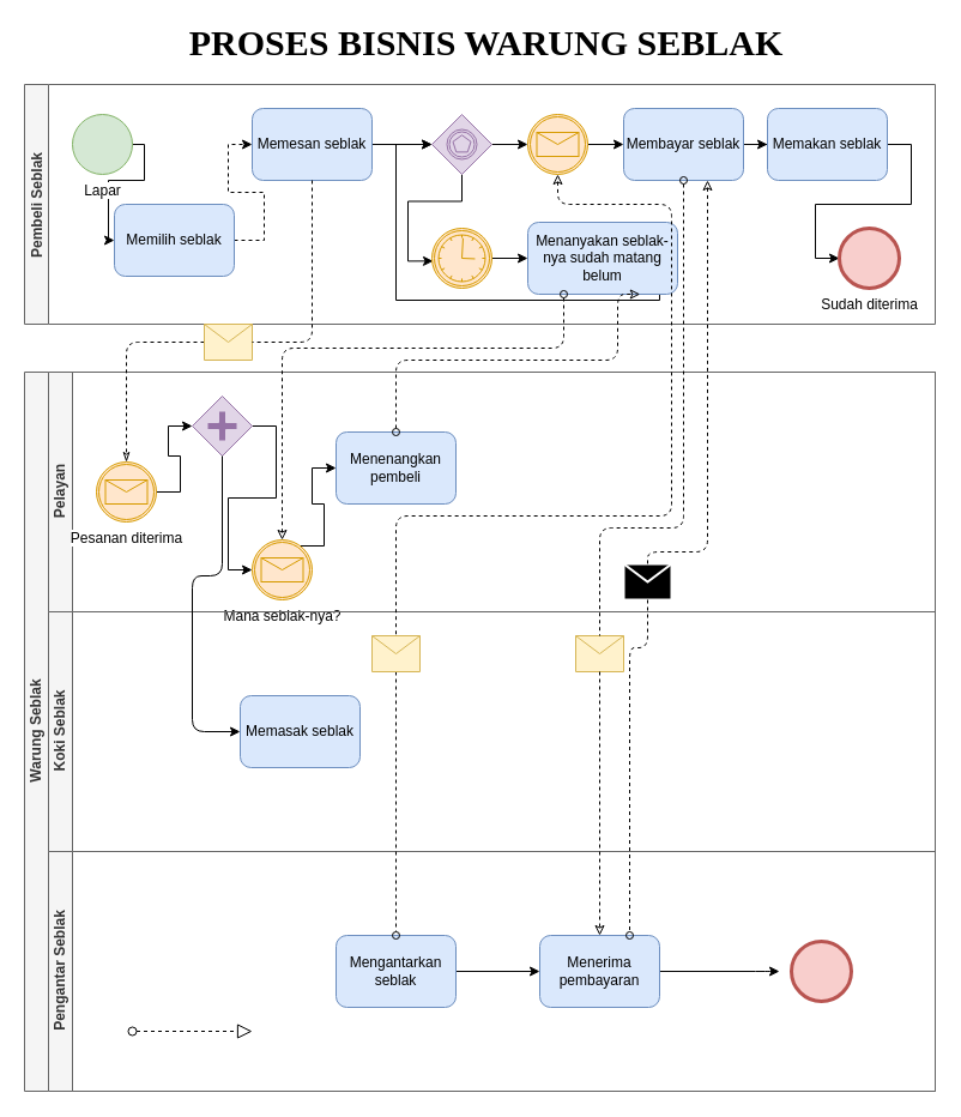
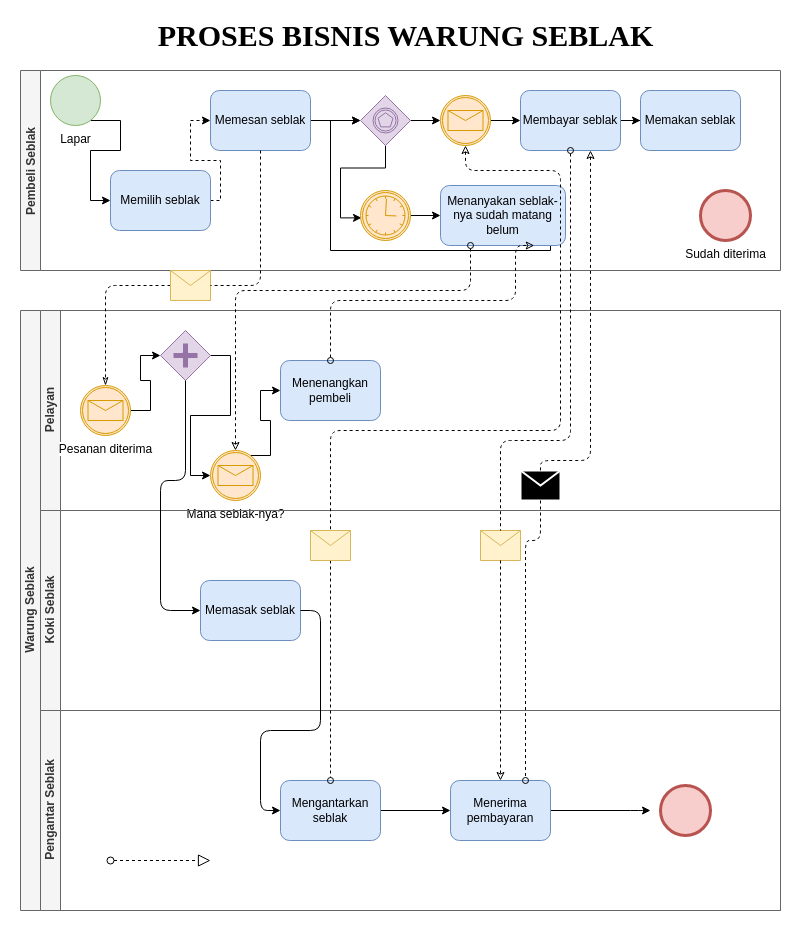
  <mxCell id="0" />
  <mxCell id="1" parent="0" />
  <mxCell id="2" value="&lt;b&gt;&lt;font style=&quot;font-size: 30px&quot; face=&quot;Comic Sans MS&quot;&gt;PROSES BISNIS WARUNG SEBLAK&lt;/font&gt;&lt;/b&gt;" style="text;html=1;align=center;verticalAlign=middle;resizable=0;points=[];autosize=1;" vertex="1" parent="1"><mxGeometry x="100" y="20" width="610" height="30" as="geometry" /></mxCell>
  <mxCell id="3" value="Pembeli Seblak" style="swimlane;startSize=20;horizontal=0;fillColor=#f5f5f5;strokeColor=#666666;fontColor=#333333;" vertex="1" parent="1"><mxGeometry x="20" y="70" width="760" height="200" as="geometry" /></mxCell>
  <mxCell id="4" style="edgeStyle=orthogonalEdgeStyle;rounded=0;orthogonalLoop=1;jettySize=auto;html=1;entryX=0;entryY=0.5;entryDx=0;entryDy=0;" edge="1" parent="3" source="5" target="7"><mxGeometry relative="1" as="geometry"><Array as="points"><mxPoint x="100" y="50" /><mxPoint x="100" y="80" /><mxPoint x="70" y="80" /><mxPoint x="70" y="130" /></Array></mxGeometry></mxCell>
- <mxCell id="5" value="Lapar" style="shape=mxgraph.bpmn.shape;html=1;verticalLabelPosition=bottom;labelBackgroundColor=#ffffff;verticalAlign=top;align=center;perimeter=ellipsePerimeter;outlineConnect=0;outline=standard;symbol=general;fillColor=#d5e8d4;strokeColor=#82b366;" vertex="1" parent="3"><mxGeometry x="40" y="25" width="50" height="50" as="geometry" /></mxCell>
+ <mxCell id="5" value="Lapar" style="shape=mxgraph.bpmn.shape;html=1;verticalLabelPosition=bottom;labelBackgroundColor=#ffffff;verticalAlign=top;align=center;perimeter=ellipsePerimeter;outlineConnect=0;outline=standard;symbol=general;fillColor=#d5e8d4;strokeColor=#82b366;" vertex="1" parent="3"><mxGeometry x="30" y="5" width="50" height="50" as="geometry" /></mxCell>
  <mxCell id="6" style="edgeStyle=orthogonalEdgeStyle;rounded=0;orthogonalLoop=1;jettySize=auto;html=1;entryX=0;entryY=0.5;entryDx=0;entryDy=0;exitX=1;exitY=0.5;exitDx=0;exitDy=0;dashed=1;" edge="1" parent="3" source="7" target="9"><mxGeometry relative="1" as="geometry"><Array as="points"><mxPoint x="200" y="130" /><mxPoint x="200" y="90" /><mxPoint x="170" y="90" /><mxPoint x="170" y="50" /></Array></mxGeometry></mxCell>
- <mxCell id="7" value="Memilih seblak" style="shape=ext;rounded=1;html=1;whiteSpace=wrap;fillColor=#dae8fc;strokeColor=#6c8ebf;" vertex="1" parent="3"><mxGeometry x="75" y="100" width="100" height="60" as="geometry" /></mxCell>
+ <mxCell id="7" value="Memilih seblak" style="shape=ext;rounded=1;html=1;whiteSpace=wrap;fillColor=#dae8fc;strokeColor=#6c8ebf;" vertex="1" parent="3"><mxGeometry x="90" y="100" width="100" height="60" as="geometry" /></mxCell>
  <mxCell id="8" style="edgeStyle=orthogonalEdgeStyle;rounded=0;orthogonalLoop=1;jettySize=auto;html=1;" edge="1" parent="3" source="9" target="12"><mxGeometry relative="1" as="geometry" /></mxCell>
  <mxCell id="9" value="Memesan seblak" style="shape=ext;rounded=1;html=1;whiteSpace=wrap;fillColor=#dae8fc;strokeColor=#6c8ebf;" vertex="1" parent="3"><mxGeometry x="190" y="20" width="100" height="60" as="geometry" /></mxCell>
  <mxCell id="10" style="edgeStyle=orthogonalEdgeStyle;rounded=0;orthogonalLoop=1;jettySize=auto;html=1;entryX=0.02;entryY=0.547;entryDx=0;entryDy=0;entryPerimeter=0;" edge="1" parent="3" source="12" target="14"><mxGeometry relative="1" as="geometry" /></mxCell>
  <mxCell id="11" style="edgeStyle=orthogonalEdgeStyle;rounded=0;orthogonalLoop=1;jettySize=auto;html=1;" edge="1" parent="3" source="12" target="16"><mxGeometry relative="1" as="geometry" /></mxCell>
  <mxCell id="12" value="" style="shape=mxgraph.bpmn.shape;html=1;verticalLabelPosition=bottom;labelBackgroundColor=#ffffff;verticalAlign=top;align=center;perimeter=rhombusPerimeter;background=gateway;outlineConnect=0;outline=boundInt;symbol=multiple;fillColor=#e1d5e7;strokeColor=#9673a6;" vertex="1" parent="3"><mxGeometry x="340" y="25" width="50" height="50" as="geometry" /></mxCell>
  <mxCell id="13" style="edgeStyle=orthogonalEdgeStyle;rounded=0;orthogonalLoop=1;jettySize=auto;html=1;" edge="1" parent="3" source="14" target="23"><mxGeometry relative="1" as="geometry" /></mxCell>
  <mxCell id="14" value="" style="shape=mxgraph.bpmn.shape;html=1;verticalLabelPosition=bottom;labelBackgroundColor=#ffffff;verticalAlign=top;align=center;perimeter=ellipsePerimeter;outlineConnect=0;outline=boundInt;symbol=timer;fillColor=#ffe6cc;strokeColor=#d79b00;" vertex="1" parent="3"><mxGeometry x="340" y="120" width="50" height="50" as="geometry" /></mxCell>
  <mxCell id="15" style="edgeStyle=orthogonalEdgeStyle;rounded=0;orthogonalLoop=1;jettySize=auto;html=1;" edge="1" parent="3" source="16" target="18"><mxGeometry relative="1" as="geometry" /></mxCell>
  <mxCell id="16" value="" style="shape=mxgraph.bpmn.shape;html=1;verticalLabelPosition=bottom;labelBackgroundColor=#ffffff;verticalAlign=top;align=center;perimeter=ellipsePerimeter;outlineConnect=0;outline=catching;symbol=message;fillColor=#ffe6cc;strokeColor=#d79b00;" vertex="1" parent="3"><mxGeometry x="420" y="25" width="50" height="50" as="geometry" /></mxCell>
  <mxCell id="17" style="edgeStyle=orthogonalEdgeStyle;rounded=0;orthogonalLoop=1;jettySize=auto;html=1;" edge="1" parent="3" source="18" target="20"><mxGeometry relative="1" as="geometry" /></mxCell>
  <mxCell id="18" value="Membayar seblak" style="shape=ext;rounded=1;html=1;whiteSpace=wrap;fillColor=#dae8fc;strokeColor=#6c8ebf;" vertex="1" parent="3"><mxGeometry x="500" y="20" width="100" height="60" as="geometry" /></mxCell>
- <mxCell id="19" style="edgeStyle=orthogonalEdgeStyle;rounded=0;orthogonalLoop=1;jettySize=auto;html=1;entryX=0;entryY=0.5;entryDx=0;entryDy=0;exitX=1;exitY=0.5;exitDx=0;exitDy=0;" edge="1" parent="3" source="20" target="21"><mxGeometry relative="1" as="geometry" /></mxCell>
  <mxCell id="20" value="Memakan seblak" style="shape=ext;rounded=1;html=1;whiteSpace=wrap;fillColor=#dae8fc;strokeColor=#6c8ebf;" vertex="1" parent="3"><mxGeometry x="620" y="20" width="100" height="60" as="geometry" /></mxCell>
  <mxCell id="21" value="Sudah diterima" style="shape=mxgraph.bpmn.shape;html=1;verticalLabelPosition=bottom;labelBackgroundColor=#ffffff;verticalAlign=top;align=center;perimeter=ellipsePerimeter;outlineConnect=0;outline=end;symbol=general;fillColor=#f8cecc;strokeColor=#b85450;" vertex="1" parent="3"><mxGeometry x="680" y="120" width="50" height="50" as="geometry" /></mxCell>
  <mxCell id="22" style="edgeStyle=orthogonalEdgeStyle;rounded=0;orthogonalLoop=1;jettySize=auto;html=1;entryX=0;entryY=0.5;entryDx=0;entryDy=0;exitX=1;exitY=0.5;exitDx=0;exitDy=0;" edge="1" parent="3" source="23" target="12"><mxGeometry relative="1" as="geometry"><Array as="points"><mxPoint x="530" y="145" /><mxPoint x="530" y="180" /><mxPoint x="310" y="180" /><mxPoint x="310" y="50" /></Array></mxGeometry></mxCell>
  <mxCell id="23" value="Menanyakan seblak-nya sudah matang belum" style="shape=ext;rounded=1;html=1;whiteSpace=wrap;fillColor=#dae8fc;strokeColor=#6c8ebf;" vertex="1" parent="3"><mxGeometry x="420" y="115" width="125" height="60" as="geometry" /></mxCell>
  <mxCell id="24" value="Warung Seblak" style="swimlane;html=1;childLayout=stackLayout;resizeParent=1;resizeParentMax=0;horizontal=0;startSize=20;horizontalStack=0;fillColor=#f5f5f5;strokeColor=#666666;fontColor=#333333;" vertex="1" parent="1"><mxGeometry x="20" y="310" width="760" height="600" as="geometry" /></mxCell>
  <mxCell id="25" value="Pelayan" style="swimlane;html=1;startSize=20;horizontal=0;fillColor=#f5f5f5;strokeColor=#666666;fontColor=#333333;" vertex="1" parent="24"><mxGeometry x="20" width="740" height="200" as="geometry" /></mxCell>
  <mxCell id="26" style="edgeStyle=orthogonalEdgeStyle;rounded=0;orthogonalLoop=1;jettySize=auto;html=1;entryX=0;entryY=0.5;entryDx=0;entryDy=0;exitX=1;exitY=0.5;exitDx=0;exitDy=0;" edge="1" parent="25" source="27" target="32"><mxGeometry relative="1" as="geometry" /></mxCell>
  <mxCell id="27" value="" style="shape=mxgraph.bpmn.shape;html=1;verticalLabelPosition=bottom;labelBackgroundColor=#ffffff;verticalAlign=top;align=center;perimeter=rhombusPerimeter;background=gateway;outlineConnect=0;outline=none;symbol=parallelGw;fillColor=#e1d5e7;strokeColor=#9673a6;" vertex="1" parent="25"><mxGeometry x="120" y="20" width="50" height="50" as="geometry" /></mxCell>
  <mxCell id="28" value="Menenangkan pembeli" style="shape=ext;rounded=1;html=1;whiteSpace=wrap;fillColor=#dae8fc;strokeColor=#6c8ebf;" vertex="1" parent="25"><mxGeometry x="240" y="50" width="100" height="60" as="geometry" /></mxCell>
  <mxCell id="29" style="edgeStyle=orthogonalEdgeStyle;rounded=0;orthogonalLoop=1;jettySize=auto;html=1;entryX=0;entryY=0.5;entryDx=0;entryDy=0;" edge="1" parent="25" source="30" target="27"><mxGeometry relative="1" as="geometry"><Array as="points"><mxPoint x="110" y="100" /><mxPoint x="110" y="70" /><mxPoint x="100" y="70" /><mxPoint x="100" y="45" /></Array></mxGeometry></mxCell>
  <mxCell id="30" value="Pesanan diterima" style="shape=mxgraph.bpmn.shape;html=1;verticalLabelPosition=bottom;labelBackgroundColor=#ffffff;verticalAlign=top;align=center;perimeter=ellipsePerimeter;outlineConnect=0;outline=boundInt;symbol=message;fillColor=#ffe6cc;strokeColor=#d79b00;" vertex="1" parent="25"><mxGeometry x="40" y="75" width="50" height="50" as="geometry" /></mxCell>
  <mxCell id="31" style="edgeStyle=orthogonalEdgeStyle;rounded=0;orthogonalLoop=1;jettySize=auto;html=1;entryX=0;entryY=0.5;entryDx=0;entryDy=0;" edge="1" parent="25" source="32" target="28"><mxGeometry relative="1" as="geometry"><Array as="points"><mxPoint x="230" y="145" /><mxPoint x="230" y="110" /><mxPoint x="220" y="110" /><mxPoint x="220" y="80" /></Array></mxGeometry></mxCell>
  <mxCell id="32" value="Mana seblak-nya?" style="shape=mxgraph.bpmn.shape;html=1;verticalLabelPosition=bottom;labelBackgroundColor=#ffffff;verticalAlign=top;align=center;perimeter=ellipsePerimeter;outlineConnect=0;outline=catching;symbol=message;fillColor=#ffe6cc;strokeColor=#d79b00;" vertex="1" parent="25"><mxGeometry x="170" y="140" width="50" height="50" as="geometry" /></mxCell>
  <mxCell id="33" value="" style="shape=message;whiteSpace=wrap;html=1;outlineConnect=0;fillColor=#000000;strokeColor=#ffffff;strokeWidth=2;" vertex="1" parent="25"><mxGeometry x="480" y="160" width="40" height="30" as="geometry" /></mxCell>
  <mxCell id="34" value="Koki Seblak" style="swimlane;html=1;startSize=20;horizontal=0;fillColor=#f5f5f5;strokeColor=#666666;fontColor=#333333;" vertex="1" parent="24"><mxGeometry x="20" y="200" width="740" height="200" as="geometry" /></mxCell>
  <mxCell id="35" value="" style="shape=message;whiteSpace=wrap;html=1;outlineConnect=0;fillColor=#fff2cc;strokeColor=#d6b656;" vertex="1" parent="34"><mxGeometry x="440" y="20" width="40" height="30" as="geometry" /></mxCell>
  <mxCell id="36" value="Memasak seblak" style="shape=ext;rounded=1;html=1;whiteSpace=wrap;fillColor=#dae8fc;strokeColor=#6c8ebf;" vertex="1" parent="34"><mxGeometry x="160" y="70" width="100" height="60" as="geometry" /></mxCell>
  <mxCell id="37" value="Pengantar Seblak" style="swimlane;html=1;startSize=20;horizontal=0;fillColor=#f5f5f5;strokeColor=#666666;fontColor=#333333;" vertex="1" parent="24"><mxGeometry x="20" y="400" width="740" height="200" as="geometry" /></mxCell>
  <mxCell id="38" style="edgeStyle=orthogonalEdgeStyle;rounded=1;sketch=0;orthogonalLoop=1;jettySize=auto;html=1;startArrow=none;startFill=0;endArrow=classic;endFill=1;strokeColor=#000000;" edge="1" parent="37" source="39" target="41"><mxGeometry relative="1" as="geometry" /></mxCell>
  <mxCell id="39" value="Mengantarkan seblak" style="shape=ext;rounded=1;html=1;whiteSpace=wrap;fillColor=#dae8fc;strokeColor=#6c8ebf;" vertex="1" parent="37"><mxGeometry x="240" y="70" width="100" height="60" as="geometry" /></mxCell>
  <mxCell id="40" style="edgeStyle=orthogonalEdgeStyle;rounded=1;sketch=0;orthogonalLoop=1;jettySize=auto;html=1;startArrow=none;startFill=0;endArrow=classic;endFill=1;strokeColor=#000000;" edge="1" parent="37" source="41"><mxGeometry relative="1" as="geometry"><mxPoint x="610" y="100" as="targetPoint" /><Array as="points"><mxPoint x="600" y="100" /><mxPoint x="600" y="100" /></Array></mxGeometry></mxCell>
  <mxCell id="41" value="Menerima pembayaran" style="shape=ext;rounded=1;html=1;whiteSpace=wrap;fillColor=#dae8fc;strokeColor=#6c8ebf;" vertex="1" parent="37"><mxGeometry x="410" y="70" width="100" height="60" as="geometry" /></mxCell>
  <mxCell id="42" value="" style="shape=mxgraph.bpmn.shape;html=1;verticalLabelPosition=bottom;labelBackgroundColor=#ffffff;verticalAlign=top;align=center;perimeter=ellipsePerimeter;outlineConnect=0;outline=end;symbol=general;fillColor=#f8cecc;strokeColor=#b85450;" vertex="1" parent="37"><mxGeometry x="620" y="75" width="50" height="50" as="geometry" /></mxCell>
  <mxCell id="43" value="" style="startArrow=oval;startFill=0;startSize=7;endArrow=block;endFill=0;endSize=10;dashed=1;html=1;strokeColor=#000000;" edge="1" parent="37"><mxGeometry width="100" relative="1" as="geometry"><mxPoint x="70" y="150" as="sourcePoint" /><mxPoint x="170" y="150" as="targetPoint" /></mxGeometry></mxCell>
  <mxCell id="44" style="edgeStyle=orthogonalEdgeStyle;rounded=1;sketch=0;orthogonalLoop=1;jettySize=auto;html=1;entryX=0;entryY=0.5;entryDx=0;entryDy=0;startArrow=none;startFill=0;endArrow=classic;endFill=1;strokeColor=#000000;" edge="1" parent="24" source="27" target="36"><mxGeometry relative="1" as="geometry"><Array as="points"><mxPoint x="165" y="170" /><mxPoint x="140" y="170" /><mxPoint x="140" y="300" /></Array></mxGeometry></mxCell>
  <mxCell id="45" style="edgeStyle=orthogonalEdgeStyle;rounded=1;sketch=0;orthogonalLoop=1;jettySize=auto;html=1;entryX=0.75;entryY=0;entryDx=0;entryDy=0;dashed=1;startArrow=none;startFill=0;endArrow=oval;endFill=0;strokeColor=#000000;exitX=0.5;exitY=1;exitDx=0;exitDy=0;" edge="1" parent="24" source="33" target="41"><mxGeometry relative="1" as="geometry"><Array as="points"><mxPoint x="520" y="230" /><mxPoint x="505" y="230" /></Array></mxGeometry></mxCell>
+ <mxCell id="46" style="edgeStyle=orthogonalEdgeStyle;rounded=1;sketch=0;orthogonalLoop=1;jettySize=auto;html=1;entryX=0;entryY=0.5;entryDx=0;entryDy=0;startArrow=none;startFill=0;endArrow=classic;endFill=1;strokeColor=#000000;exitX=1;exitY=0.5;exitDx=0;exitDy=0;" edge="1" parent="24" source="36" target="39"><mxGeometry relative="1" as="geometry"><Array as="points"><mxPoint x="300" y="300" /><mxPoint x="300" y="420" /><mxPoint x="240" y="420" /><mxPoint x="240" y="500" /></Array></mxGeometry></mxCell>
  <mxCell id="47" style="edgeStyle=orthogonalEdgeStyle;rounded=1;sketch=0;orthogonalLoop=1;jettySize=auto;html=1;dashed=1;startArrow=none;startFill=0;endArrow=classic;endFill=0;strokeColor=#000000;exitX=0.5;exitY=1;exitDx=0;exitDy=0;" edge="1" parent="24" source="35" target="41"><mxGeometry relative="1" as="geometry"><Array as="points"><mxPoint x="480" y="300" /><mxPoint x="480" y="300" /></Array></mxGeometry></mxCell>
  <mxCell id="48" style="edgeStyle=orthogonalEdgeStyle;orthogonalLoop=1;jettySize=auto;html=1;dashed=1;endArrow=classicThin;endFill=0;backgroundOutline=0;rounded=1;sketch=0;" edge="1" parent="1" source="49" target="30"><mxGeometry relative="1" as="geometry"><Array as="points"><mxPoint x="105" y="285" /></Array></mxGeometry></mxCell>
  <mxCell id="49" value="" style="shape=message;whiteSpace=wrap;html=1;outlineConnect=0;fillColor=#fff2cc;strokeColor=#d6b656;" vertex="1" parent="1"><mxGeometry x="170" y="270" width="40" height="30" as="geometry" /></mxCell>
  <mxCell id="50" style="edgeStyle=orthogonalEdgeStyle;orthogonalLoop=1;jettySize=auto;html=1;dashed=1;endArrow=none;endFill=0;backgroundOutline=0;rounded=1;sketch=0;" edge="1" parent="1" source="9" target="49"><mxGeometry relative="1" as="geometry"><mxPoint x="270" y="150" as="sourcePoint" /><mxPoint x="105" y="385" as="targetPoint" /><Array as="points"><mxPoint x="260" y="285" /></Array></mxGeometry></mxCell>
  <mxCell id="51" style="edgeStyle=orthogonalEdgeStyle;rounded=1;sketch=0;orthogonalLoop=1;jettySize=auto;html=1;dashed=1;endArrow=classic;endFill=0;strokeColor=#000000;startArrow=oval;startFill=0;" edge="1" parent="1" source="23" target="32"><mxGeometry relative="1" as="geometry"><Array as="points"><mxPoint x="470" y="290" /><mxPoint x="235" y="290" /></Array></mxGeometry></mxCell>
  <mxCell id="52" style="edgeStyle=orthogonalEdgeStyle;rounded=1;sketch=0;orthogonalLoop=1;jettySize=auto;html=1;entryX=0.75;entryY=1;entryDx=0;entryDy=0;dashed=1;startArrow=oval;startFill=0;endArrow=classic;endFill=0;strokeColor=#000000;exitX=0.5;exitY=0;exitDx=0;exitDy=0;" edge="1" parent="1" source="28" target="23"><mxGeometry relative="1" as="geometry"><Array as="points"><mxPoint x="330" y="300" /><mxPoint x="515" y="300" /></Array></mxGeometry></mxCell>
  <mxCell id="53" style="edgeStyle=orthogonalEdgeStyle;rounded=1;sketch=0;orthogonalLoop=1;jettySize=auto;html=1;startArrow=none;startFill=0;endArrow=oval;endFill=0;strokeColor=#000000;exitX=0.5;exitY=1;exitDx=0;exitDy=0;dashed=1;" edge="1" parent="1" source="56" target="39"><mxGeometry relative="1" as="geometry"><Array as="points"><mxPoint x="330" y="610" /><mxPoint x="330" y="610" /></Array></mxGeometry></mxCell>
  <mxCell id="54" style="edgeStyle=orthogonalEdgeStyle;rounded=1;sketch=0;orthogonalLoop=1;jettySize=auto;html=1;dashed=1;startArrow=oval;startFill=0;endArrow=none;endFill=0;strokeColor=#000000;" edge="1" parent="1" source="18" target="35"><mxGeometry relative="1" as="geometry"><mxPoint x="570" y="150" as="sourcePoint" /><mxPoint x="500" y="780" as="targetPoint" /><Array as="points"><mxPoint x="570" y="440" /><mxPoint x="500" y="440" /></Array></mxGeometry></mxCell>
  <mxCell id="55" style="edgeStyle=orthogonalEdgeStyle;rounded=1;sketch=0;orthogonalLoop=1;jettySize=auto;html=1;entryX=0.5;entryY=0;entryDx=0;entryDy=0;dashed=1;startArrow=classic;startFill=0;endArrow=none;endFill=0;strokeColor=#000000;" edge="1" parent="1" source="18" target="33"><mxGeometry relative="1" as="geometry"><mxPoint x="600" y="150" as="sourcePoint" /><mxPoint x="525" y="780" as="targetPoint" /><Array as="points"><mxPoint x="590" y="460" /><mxPoint x="540" y="460" /></Array></mxGeometry></mxCell>
  <mxCell id="56" value="" style="shape=message;whiteSpace=wrap;html=1;outlineConnect=0;fillColor=#fff2cc;strokeColor=#d6b656;" vertex="1" parent="1"><mxGeometry x="310" y="530" width="40" height="30" as="geometry" /></mxCell>
  <mxCell id="57" style="edgeStyle=orthogonalEdgeStyle;rounded=1;sketch=0;orthogonalLoop=1;jettySize=auto;html=1;startArrow=classic;startFill=0;endArrow=none;endFill=0;strokeColor=#000000;exitX=0.5;exitY=1;exitDx=0;exitDy=0;dashed=1;" edge="1" parent="1" source="16" target="56"><mxGeometry relative="1" as="geometry"><mxPoint x="465" y="145" as="sourcePoint" /><mxPoint x="330" y="780" as="targetPoint" /><Array as="points"><mxPoint x="465" y="170" /><mxPoint x="560" y="170" /><mxPoint x="560" y="430" /><mxPoint x="330" y="430" /></Array></mxGeometry></mxCell>
